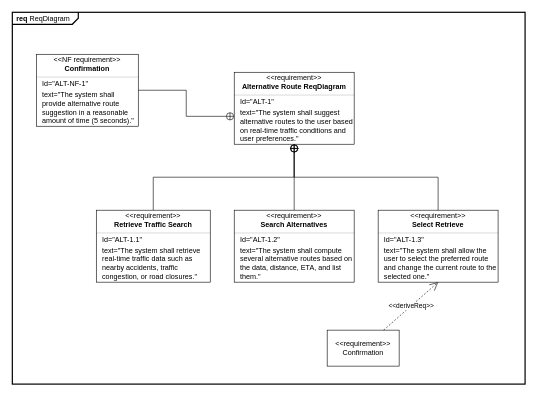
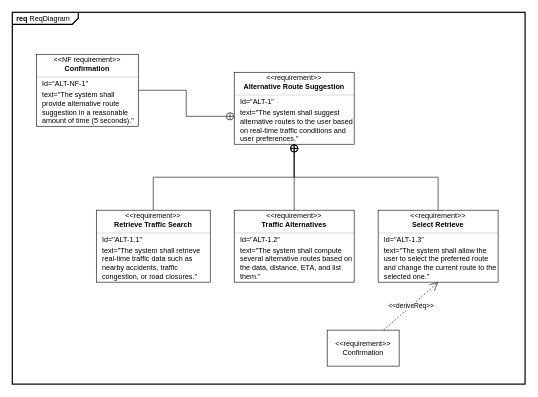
  <mxCell id="0" />
  <mxCell id="1" parent="0" />
  <mxCell id="2" value="&lt;p style=&quot;margin:0px;margin-top:4px;margin-left:7px;text-align:left;&quot;&gt;&lt;b&gt;req&lt;/b&gt;  ReqDiagram&lt;/p&gt;" style="html=1;shape=mxgraph.sysml.package;overflow=fill;labelX=110;strokeWidth=2;align=center;" vertex="1" parent="1"><mxGeometry x="20" y="20" width="855" height="620" as="geometry" /></mxCell>
  <mxCell id="3" value="" style="rounded=0;html=1;labelBackgroundColor=none;endArrow=none;edgeStyle=elbowEdgeStyle;elbow=vertical;startArrow=sysMLPackCont;startSize=12;exitX=0.5;exitY=1;exitDx=0;exitDy=0;" edge="1" source="10" target="17" parent="1"><mxGeometry relative="1" as="geometry"><mxPoint x="490" y="260" as="sourcePoint" /><mxPoint x="400" y="350" as="targetPoint" /></mxGeometry></mxCell>
  <mxCell id="4" value="" style="rounded=0;html=1;labelBackgroundColor=none;endArrow=none;edgeStyle=elbowEdgeStyle;elbow=vertical;startArrow=sysMLPackCont;startSize=12;exitX=0.5;exitY=1;exitDx=0;exitDy=0;" edge="1" source="10" target="11" parent="1"><mxGeometry relative="1" as="geometry"><mxPoint x="490" y="260" as="sourcePoint" /><mxPoint x="580" y="350" as="targetPoint" /></mxGeometry></mxCell>
  <mxCell id="5" value="" style="fontStyle=1;align=center;verticalAlign=middle;childLayout=stackLayout;horizontal=1;horizontalStack=0;resizeParent=1;resizeParentMax=0;resizeLast=0;marginBottom=0;" vertex="1" parent="1"><mxGeometry x="390" y="120" width="200" height="120" as="geometry" /></mxCell>
  <mxCell id="6" value="&amp;lt;&amp;lt;requirement&amp;gt;&amp;gt;" style="html=1;align=center;spacing=0;verticalAlign=middle;strokeColor=none;fillColor=none;whiteSpace=wrap;spacingTop=3;" vertex="1" parent="5"><mxGeometry width="200" height="16" as="geometry" /></mxCell>
- <mxCell id="7" value="Alternative Route ReqDiagram" style="html=1;align=center;spacing=0;verticalAlign=middle;strokeColor=none;fillColor=none;whiteSpace=wrap;fontStyle=1" vertex="1" parent="5"><mxGeometry y="16" width="200" height="18" as="geometry" /></mxCell>
+ <mxCell id="7" value="Alternative Route Suggestion" style="html=1;align=center;spacing=0;verticalAlign=middle;strokeColor=none;fillColor=none;whiteSpace=wrap;fontStyle=1" vertex="1" parent="5"><mxGeometry y="16" width="200" height="18" as="geometry" /></mxCell>
  <mxCell id="8" value="" style="line;strokeWidth=0.25;fillColor=none;align=left;verticalAlign=middle;spacingTop=-1;spacingLeft=3;spacingRight=3;rotatable=0;labelPosition=right;points=[];portConstraint=eastwest;" vertex="1" parent="5"><mxGeometry y="34" width="200" height="8" as="geometry" /></mxCell>
  <mxCell id="9" value="Id=&quot;ALT-1&quot;" style="html=1;align=left;spacing=0;verticalAlign=middle;strokeColor=none;fillColor=none;whiteSpace=wrap;spacingLeft=10;" vertex="1" parent="5"><mxGeometry y="42" width="200" height="16" as="geometry" /></mxCell>
  <mxCell id="10" value="text=&quot;The system shall suggest alternative routes to the user based on real-time traffic conditions and user preferences.&quot;" style="html=1;align=left;spacing=0;verticalAlign=middle;strokeColor=none;fillColor=none;whiteSpace=wrap;spacingLeft=10;" vertex="1" parent="5"><mxGeometry y="58" width="200" height="62" as="geometry" /></mxCell>
  <mxCell id="11" value="" style="fontStyle=1;align=center;verticalAlign=middle;childLayout=stackLayout;horizontal=1;horizontalStack=0;resizeParent=1;resizeParentMax=0;resizeLast=0;marginBottom=0;" vertex="1" parent="1"><mxGeometry x="390" y="350" width="200" height="120" as="geometry" /></mxCell>
  <mxCell id="12" value="&amp;lt;&amp;lt;requirement&amp;gt;&amp;gt;" style="html=1;align=center;spacing=0;verticalAlign=middle;strokeColor=none;fillColor=none;whiteSpace=wrap;spacingTop=3;" vertex="1" parent="11"><mxGeometry width="200" height="16" as="geometry" /></mxCell>
- <mxCell id="13" value="Search Alternatives" style="html=1;align=center;spacing=0;verticalAlign=middle;strokeColor=none;fillColor=none;whiteSpace=wrap;fontStyle=1" vertex="1" parent="11"><mxGeometry y="16" width="200" height="18" as="geometry" /></mxCell>
+ <mxCell id="13" value="Traffic Alternatives" style="html=1;align=center;spacing=0;verticalAlign=middle;strokeColor=none;fillColor=none;whiteSpace=wrap;fontStyle=1" vertex="1" parent="11"><mxGeometry y="16" width="200" height="18" as="geometry" /></mxCell>
  <mxCell id="14" value="" style="line;strokeWidth=0.25;fillColor=none;align=left;verticalAlign=middle;spacingTop=-1;spacingLeft=3;spacingRight=3;rotatable=0;labelPosition=right;points=[];portConstraint=eastwest;" vertex="1" parent="11"><mxGeometry y="34" width="200" height="8" as="geometry" /></mxCell>
  <mxCell id="15" value="Id=&quot;ALT-1.2&quot;" style="html=1;align=left;spacing=0;verticalAlign=middle;strokeColor=none;fillColor=none;whiteSpace=wrap;spacingLeft=10;" vertex="1" parent="11"><mxGeometry y="42" width="200" height="16" as="geometry" /></mxCell>
  <mxCell id="16" value="text=&quot;The system shall compute several alternative routes based on the data, distance, ETA, and list them.&quot;" style="html=1;align=left;spacing=0;verticalAlign=middle;strokeColor=none;fillColor=none;whiteSpace=wrap;spacingLeft=10;" vertex="1" parent="11"><mxGeometry y="58" width="200" height="62" as="geometry" /></mxCell>
  <mxCell id="17" value="" style="fontStyle=1;align=center;verticalAlign=middle;childLayout=stackLayout;horizontal=1;horizontalStack=0;resizeParent=1;resizeParentMax=0;resizeLast=0;marginBottom=0;" vertex="1" parent="1"><mxGeometry x="160" y="350" width="190" height="120" as="geometry" /></mxCell>
  <mxCell id="18" value="&amp;lt;&amp;lt;requirement&amp;gt;&amp;gt;" style="html=1;align=center;spacing=0;verticalAlign=middle;strokeColor=none;fillColor=none;whiteSpace=wrap;spacingTop=3;" vertex="1" parent="17"><mxGeometry width="190" height="16" as="geometry" /></mxCell>
  <mxCell id="19" value="Retrieve Traffic Search" style="html=1;align=center;spacing=0;verticalAlign=middle;strokeColor=none;fillColor=none;whiteSpace=wrap;fontStyle=1" vertex="1" parent="17"><mxGeometry y="16" width="190" height="18" as="geometry" /></mxCell>
  <mxCell id="20" value="" style="line;strokeWidth=0.25;fillColor=none;align=left;verticalAlign=middle;spacingTop=-1;spacingLeft=3;spacingRight=3;rotatable=0;labelPosition=right;points=[];portConstraint=eastwest;" vertex="1" parent="17"><mxGeometry y="34" width="190" height="8" as="geometry" /></mxCell>
  <mxCell id="21" value="Id=&quot;ALT-1.1&quot;" style="html=1;align=left;spacing=0;verticalAlign=middle;strokeColor=none;fillColor=none;whiteSpace=wrap;spacingLeft=10;" vertex="1" parent="17"><mxGeometry y="42" width="190" height="16" as="geometry" /></mxCell>
  <mxCell id="22" value="text=&quot;The system shall retrieve real-time traffic data such as nearby accidents, traffic congestion, or road closures.&lt;span style=&quot;background-color: transparent; color: light-dark(rgb(0, 0, 0), rgb(255, 255, 255));&quot;&gt;&quot;&lt;/span&gt;" style="html=1;align=left;spacing=0;verticalAlign=middle;strokeColor=none;fillColor=none;whiteSpace=wrap;spacingLeft=10;" vertex="1" parent="17"><mxGeometry y="58" width="190" height="62" as="geometry" /></mxCell>
  <mxCell id="23" value="" style="fontStyle=1;align=center;verticalAlign=middle;childLayout=stackLayout;horizontal=1;horizontalStack=0;resizeParent=1;resizeParentMax=0;resizeLast=0;marginBottom=0;" vertex="1" parent="1"><mxGeometry x="630" y="350" width="200" height="120" as="geometry" /></mxCell>
  <mxCell id="24" value="&amp;lt;&amp;lt;requirement&amp;gt;&amp;gt;" style="html=1;align=center;spacing=0;verticalAlign=middle;strokeColor=none;fillColor=none;whiteSpace=wrap;spacingTop=3;" vertex="1" parent="23"><mxGeometry width="200" height="16" as="geometry" /></mxCell>
  <mxCell id="25" value="Select Retrieve" style="html=1;align=center;spacing=0;verticalAlign=middle;strokeColor=none;fillColor=none;whiteSpace=wrap;fontStyle=1" vertex="1" parent="23"><mxGeometry y="16" width="200" height="18" as="geometry" /></mxCell>
  <mxCell id="26" value="" style="line;strokeWidth=0.25;fillColor=none;align=left;verticalAlign=middle;spacingTop=-1;spacingLeft=3;spacingRight=3;rotatable=0;labelPosition=right;points=[];portConstraint=eastwest;" vertex="1" parent="23"><mxGeometry y="34" width="200" height="8" as="geometry" /></mxCell>
  <mxCell id="27" value="Id=&quot;ALT-1.3&quot;" style="html=1;align=left;spacing=0;verticalAlign=middle;strokeColor=none;fillColor=none;whiteSpace=wrap;spacingLeft=10;" vertex="1" parent="23"><mxGeometry y="42" width="200" height="16" as="geometry" /></mxCell>
  <mxCell id="28" value="text=&quot;The system shall allow the user to select the preferred route and change the current route to the selected one.&quot;" style="html=1;align=left;spacing=0;verticalAlign=middle;strokeColor=none;fillColor=none;whiteSpace=wrap;spacingLeft=10;" vertex="1" parent="23"><mxGeometry y="58" width="200" height="62" as="geometry" /></mxCell>
  <mxCell id="29" style="edgeStyle=orthogonalEdgeStyle;rounded=0;orthogonalLoop=1;jettySize=auto;html=1;exitX=0.5;exitY=0;exitDx=0;exitDy=0;entryX=0.5;entryY=1;entryDx=0;entryDy=0;endArrow=circlePlus;endFill=0;endSize=5;" edge="1" parent="1" source="24" target="10"><mxGeometry relative="1" as="geometry" /></mxCell>
  <mxCell id="30" value="&amp;lt;&amp;lt;requirement&amp;gt;&amp;gt;&lt;br&gt;Confirmation" style="shape=rect;html=1;whiteSpace=wrap;align=center;" vertex="1" parent="1"><mxGeometry x="545" y="550" width="120" height="60" as="geometry" /></mxCell>
  <mxCell id="31" value="&amp;lt;&amp;lt;deriveReq&amp;gt;&amp;gt;" style="endArrow=open;html=1;edgeStyle=none;endSize=12;dashed=1;rounded=0;entryX=0.5;entryY=1;entryDx=0;entryDy=0;" edge="1" source="30" target="28" parent="1"><mxGeometry relative="1" as="geometry"><mxPoint x="573" y="560" as="targetPoint" /></mxGeometry></mxCell>
  <mxCell id="32" style="edgeStyle=orthogonalEdgeStyle;rounded=0;orthogonalLoop=1;jettySize=auto;html=1;entryX=0;entryY=0.25;entryDx=0;entryDy=0;endArrow=circlePlus;endFill=0;startSize=6;endSize=5;" edge="1" parent="1" source="33" target="10"><mxGeometry relative="1" as="geometry" /></mxCell>
  <mxCell id="33" value="" style="fontStyle=1;align=center;verticalAlign=middle;childLayout=stackLayout;horizontal=1;horizontalStack=0;resizeParent=1;resizeParentMax=0;resizeLast=0;marginBottom=0;" vertex="1" parent="1"><mxGeometry x="60" y="90" width="170" height="120" as="geometry" /></mxCell>
  <mxCell id="34" value="&amp;lt;&amp;lt;NF requirement&amp;gt;&amp;gt;" style="html=1;align=center;spacing=0;verticalAlign=middle;strokeColor=none;fillColor=none;whiteSpace=wrap;spacingTop=3;" vertex="1" parent="33"><mxGeometry width="170" height="16" as="geometry" /></mxCell>
  <mxCell id="35" value="Confirmation" style="html=1;align=center;spacing=0;verticalAlign=middle;strokeColor=none;fillColor=none;whiteSpace=wrap;fontStyle=1" vertex="1" parent="33"><mxGeometry y="16" width="170" height="18" as="geometry" /></mxCell>
  <mxCell id="36" value="" style="line;strokeWidth=0.25;fillColor=none;align=left;verticalAlign=middle;spacingTop=-1;spacingLeft=3;spacingRight=3;rotatable=0;labelPosition=right;points=[];portConstraint=eastwest;" vertex="1" parent="33"><mxGeometry y="34" width="170" height="8" as="geometry" /></mxCell>
  <mxCell id="37" value="Id=&quot;ALT-NF-1&quot;" style="html=1;align=left;spacing=0;verticalAlign=middle;strokeColor=none;fillColor=none;whiteSpace=wrap;spacingLeft=10;" vertex="1" parent="33"><mxGeometry y="42" width="170" height="16" as="geometry" /></mxCell>
  <mxCell id="38" value="text=&quot;The system shall provide alternative route suggestion in a reasonable amount of time (5 seconds).&quot;" style="html=1;align=left;spacing=0;verticalAlign=middle;strokeColor=none;fillColor=none;whiteSpace=wrap;spacingLeft=10;" vertex="1" parent="33"><mxGeometry y="58" width="170" height="62" as="geometry" /></mxCell>
